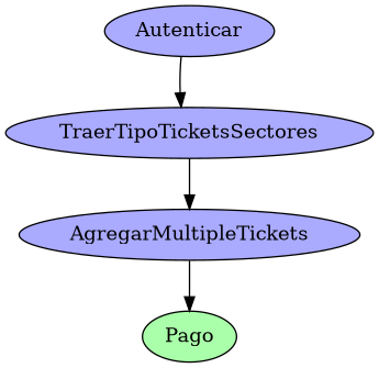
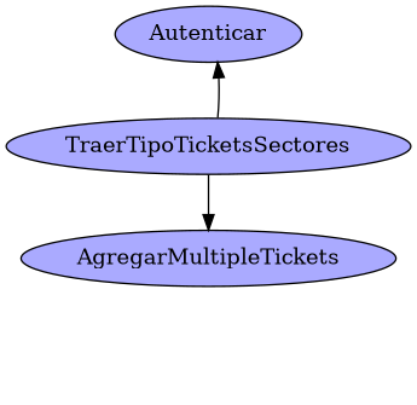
  digraph {
    node [fillcolor="#aaaaff" style=filled]
    Autenticar
    TraerTipoTicketsSectores
    AgregarMultipleTickets
-   Pago [fillcolor="#aaffaa"]
-   Autenticar -> TraerTipoTicketsSectores
+   TraerTipoTicketsSectores -> Autenticar
    TraerTipoTicketsSectores -> AgregarMultipleTickets
-   AgregarMultipleTickets -> Pago
  }
